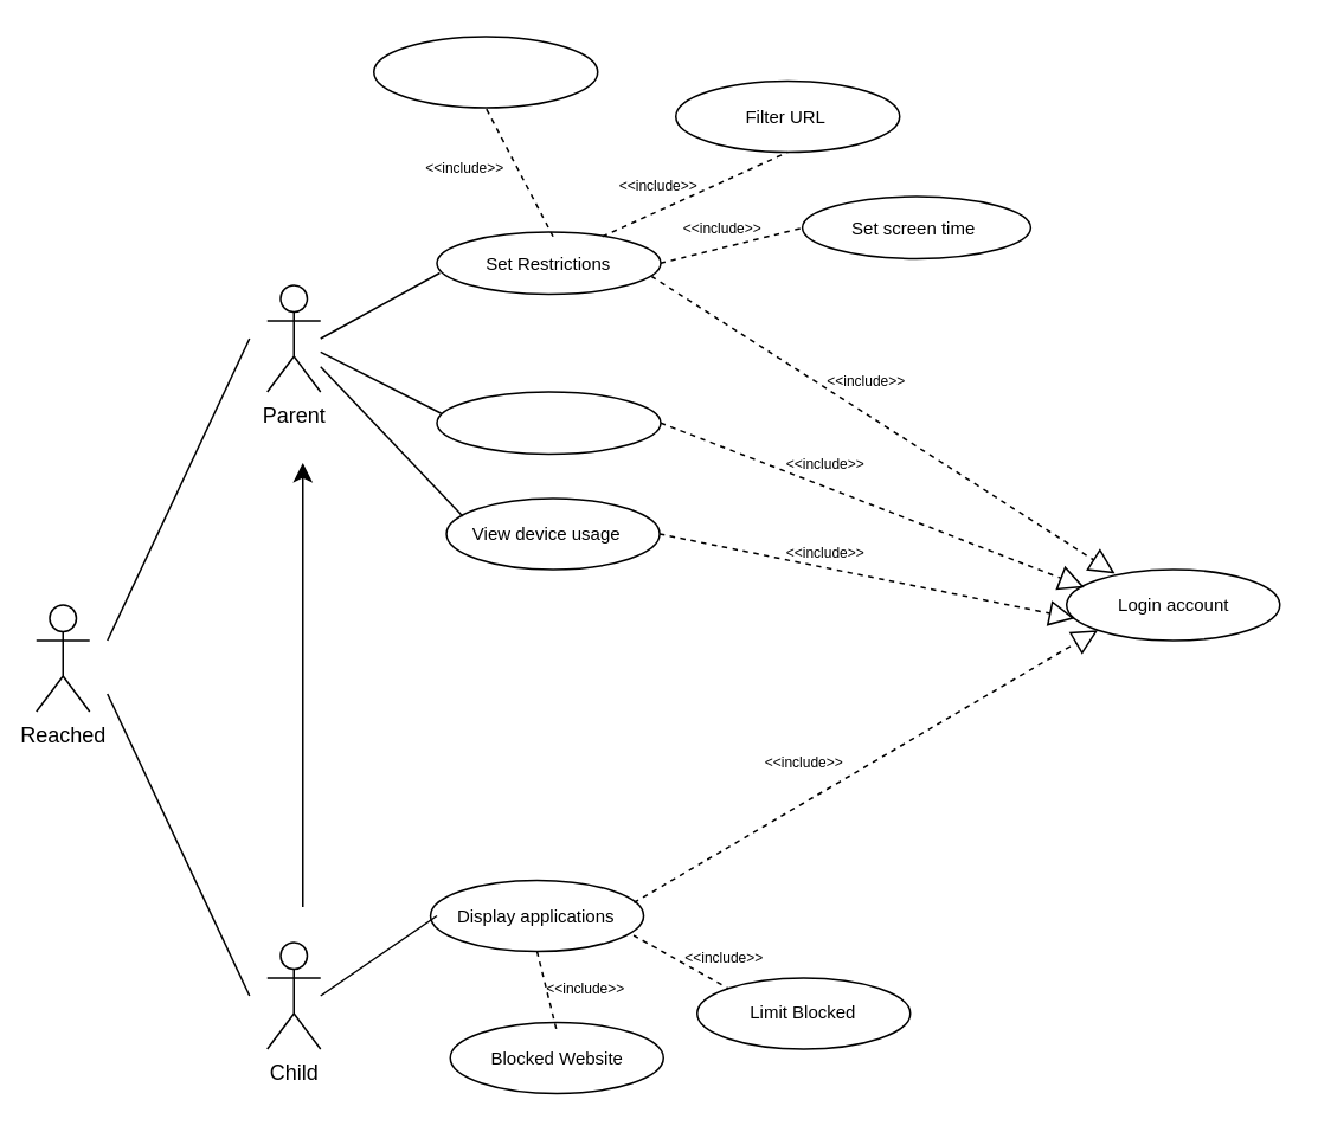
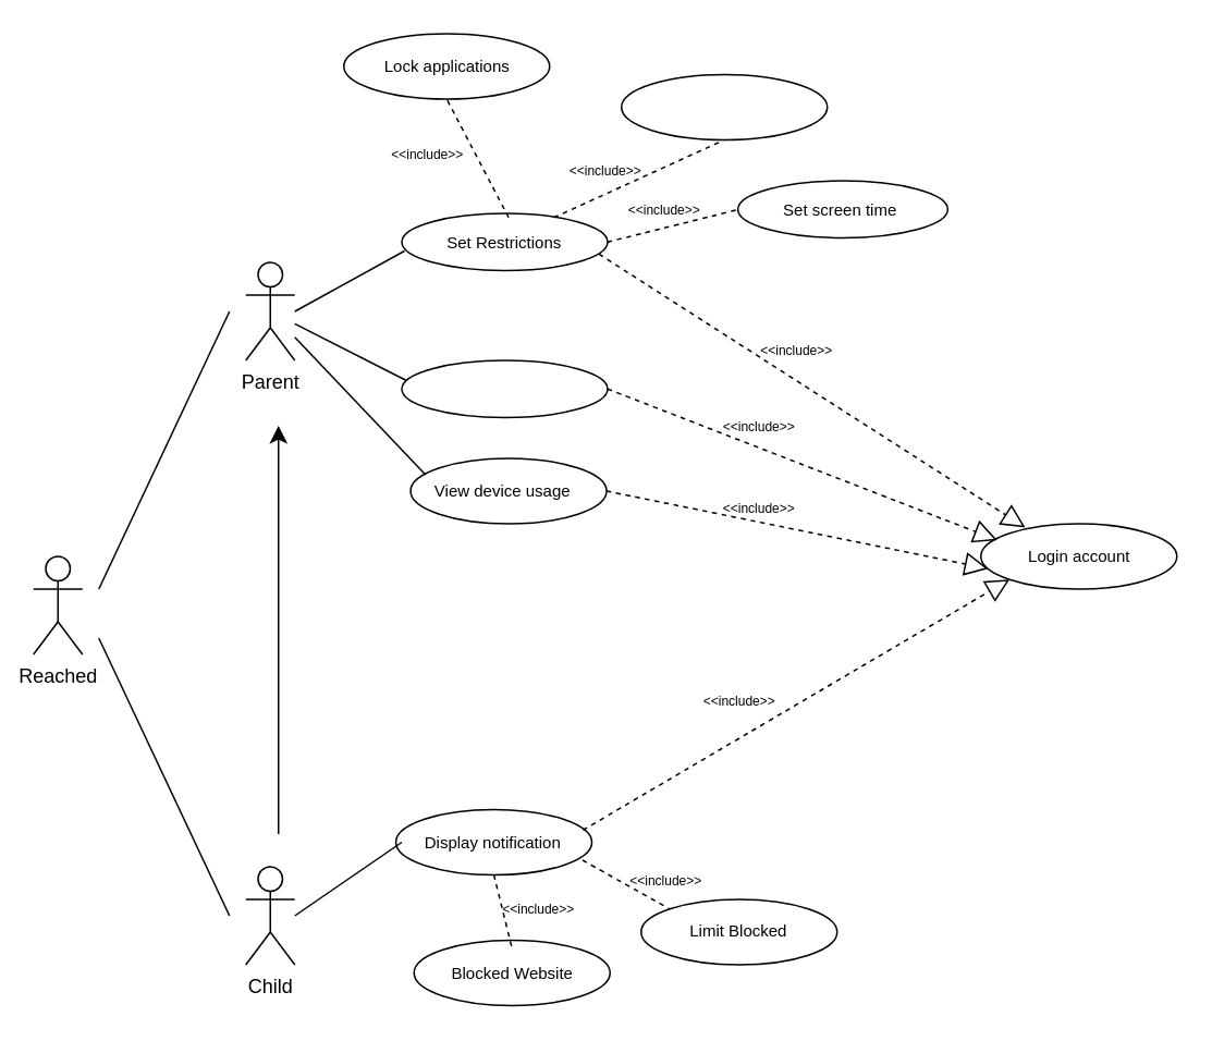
  <mxCell id="0" />
  <mxCell id="1" parent="0" />
  <mxCell id="2" value="" style="ellipse;whiteSpace=wrap;html=1;" vertex="1" parent="1"><mxGeometry x="245.5" y="130" width="126" height="35" as="geometry" /></mxCell>
  <mxCell id="3" value="" style="ellipse;whiteSpace=wrap;html=1;" vertex="1" parent="1"><mxGeometry x="600" y="320" width="120" height="40" as="geometry" /></mxCell>
  <mxCell id="4" value="" style="ellipse;whiteSpace=wrap;html=1;" vertex="1" parent="1"><mxGeometry x="245.5" y="220" width="126" height="35" as="geometry" /></mxCell>
  <mxCell id="5" value="" style="ellipse;whiteSpace=wrap;html=1;" vertex="1" parent="1"><mxGeometry x="380" y="45" width="126" height="40" as="geometry" /></mxCell>
  <mxCell id="6" value="Reached&lt;div&gt;&lt;br&gt;&lt;/div&gt;" style="shape=umlActor;verticalLabelPosition=bottom;verticalAlign=top;html=1;outlineConnect=0;" vertex="1" parent="1"><mxGeometry x="20" y="340" width="30" height="60" as="geometry" /></mxCell>
  <mxCell id="7" value="Parent&lt;div&gt;&lt;br&gt;&lt;/div&gt;" style="shape=umlActor;verticalLabelPosition=bottom;verticalAlign=top;html=1;outlineConnect=0;" vertex="1" parent="1"><mxGeometry x="150" y="160" width="30" height="60" as="geometry" /></mxCell>
  <mxCell id="8" value="Child&lt;div&gt;&lt;br&gt;&lt;/div&gt;" style="shape=umlActor;verticalLabelPosition=bottom;verticalAlign=top;html=1;outlineConnect=0;" vertex="1" parent="1"><mxGeometry x="150" y="530" width="30" height="60" as="geometry" /></mxCell>
  <mxCell id="9" value="" style="endArrow=none;html=1;rounded=0;fontSize=12;startSize=8;endSize=8;curved=1;" edge="1" parent="1"><mxGeometry width="50" height="50" relative="1" as="geometry"><mxPoint x="60" y="360" as="sourcePoint" /><mxPoint x="140" y="190" as="targetPoint" /></mxGeometry></mxCell>
  <mxCell id="10" value="" style="endArrow=none;html=1;rounded=0;fontSize=12;startSize=8;endSize=8;curved=1;" edge="1" parent="1"><mxGeometry width="50" height="50" relative="1" as="geometry"><mxPoint x="60" y="390" as="sourcePoint" /><mxPoint x="140" y="560" as="targetPoint" /></mxGeometry></mxCell>
  <mxCell id="11" value="" style="endArrow=classic;html=1;rounded=0;fontSize=12;startSize=8;endSize=8;curved=1;" edge="1" parent="1"><mxGeometry width="50" height="50" relative="1" as="geometry"><mxPoint x="170" y="510" as="sourcePoint" /><mxPoint x="170" y="260" as="targetPoint" /></mxGeometry></mxCell>
- <mxCell id="12" value="Filter URL&amp;nbsp;" style="text;html=1;align=center;verticalAlign=middle;whiteSpace=wrap;rounded=0;fontSize=10;movable=1;resizable=1;rotatable=1;deletable=1;editable=1;locked=0;connectable=1;" vertex="1" parent="1"><mxGeometry x="387.5" y="50" width="111" height="30" as="geometry" /></mxCell>
  <mxCell id="13" value="" style="ellipse;whiteSpace=wrap;html=1;" vertex="1" parent="1"><mxGeometry x="451.25" y="110" width="128.5" height="35" as="geometry" /></mxCell>
  <mxCell id="14" value="Set screen time&amp;nbsp;" style="text;html=1;align=center;verticalAlign=middle;whiteSpace=wrap;rounded=0;fontSize=10;movable=1;resizable=1;rotatable=1;deletable=1;editable=1;locked=0;connectable=1;" vertex="1" parent="1"><mxGeometry x="460" y="112.5" width="111" height="30" as="geometry" /></mxCell>
  <mxCell id="15" value="" style="ellipse;whiteSpace=wrap;html=1;" vertex="1" parent="1"><mxGeometry x="210" y="20" width="126" height="40" as="geometry" /></mxCell>
+ <mxCell id="16" value="Lock applications" style="text;html=1;align=center;verticalAlign=middle;whiteSpace=wrap;rounded=0;fontSize=10;movable=1;resizable=1;rotatable=1;deletable=1;editable=1;locked=0;connectable=1;" vertex="1" parent="1"><mxGeometry x="217.5" y="25" width="111" height="30" as="geometry" /></mxCell>
  <mxCell id="17" value="" style="endArrow=none;html=1;rounded=0;fontSize=12;startSize=8;endSize=8;curved=1;entryX=0.013;entryY=0.657;entryDx=0;entryDy=0;entryPerimeter=0;" edge="1" parent="1" target="2"><mxGeometry width="50" height="50" relative="1" as="geometry"><mxPoint x="180" y="190" as="sourcePoint" /><mxPoint x="440" y="150" as="targetPoint" /></mxGeometry></mxCell>
  <mxCell id="18" value="" style="endArrow=none;html=1;rounded=0;fontSize=12;startSize=8;endSize=8;curved=1;entryX=0.02;entryY=0.348;entryDx=0;entryDy=0;entryPerimeter=0;" edge="1" parent="1" source="7" target="4"><mxGeometry width="50" height="50" relative="1" as="geometry"><mxPoint x="190" y="210" as="sourcePoint" /><mxPoint x="240" y="230" as="targetPoint" /></mxGeometry></mxCell>
  <mxCell id="19" style="edgeStyle=none;curved=1;rounded=0;orthogonalLoop=1;jettySize=auto;html=1;exitX=1;exitY=1;exitDx=0;exitDy=0;fontSize=12;startSize=8;endSize=8;" edge="1" parent="1"><mxGeometry relative="1" as="geometry"><mxPoint x="325.5" y="303.75" as="sourcePoint" /><mxPoint x="325.5" y="303.75" as="targetPoint" /></mxGeometry></mxCell>
  <mxCell id="20" value="" style="ellipse;whiteSpace=wrap;html=1;" vertex="1" parent="1"><mxGeometry x="250.87" y="280" width="120" height="40" as="geometry" /></mxCell>
  <mxCell id="21" value="View device usage" style="text;html=1;align=center;verticalAlign=middle;whiteSpace=wrap;rounded=0;fontSize=10;movable=1;resizable=1;rotatable=1;deletable=1;editable=1;locked=0;connectable=1;" vertex="1" parent="1"><mxGeometry x="255.37" y="285" width="104.63" height="30" as="geometry" /></mxCell>
  <mxCell id="22" value="" style="endArrow=none;html=1;rounded=0;fontSize=12;startSize=8;endSize=8;curved=1;" edge="1" parent="1" source="7"><mxGeometry width="50" height="50" relative="1" as="geometry"><mxPoint x="290" y="320" as="sourcePoint" /><mxPoint x="260" y="290" as="targetPoint" /></mxGeometry></mxCell>
  <mxCell id="23" value="" style="ellipse;whiteSpace=wrap;html=1;" vertex="1" parent="1"><mxGeometry x="241.87" y="495" width="120" height="40" as="geometry" /></mxCell>
- <mxCell id="24" value="Display applications" style="text;html=1;align=center;verticalAlign=middle;whiteSpace=wrap;rounded=0;fontSize=10;movable=1;resizable=1;rotatable=1;deletable=1;editable=1;locked=0;connectable=1;" vertex="1" parent="1"><mxGeometry x="245.5" y="500" width="111" height="30" as="geometry" /></mxCell>
+ <mxCell id="24" value="Display notification" style="text;html=1;align=center;verticalAlign=middle;whiteSpace=wrap;rounded=0;fontSize=10;movable=1;resizable=1;rotatable=1;deletable=1;editable=1;locked=0;connectable=1;" vertex="1" parent="1"><mxGeometry x="245.5" y="500" width="111" height="30" as="geometry" /></mxCell>
  <mxCell id="25" value="" style="endArrow=none;html=1;rounded=0;fontSize=12;startSize=8;endSize=8;curved=1;entryX=0;entryY=0.5;entryDx=0;entryDy=0;" edge="1" parent="1" target="24"><mxGeometry width="50" height="50" relative="1" as="geometry"><mxPoint x="180" y="560" as="sourcePoint" /><mxPoint x="240" y="520" as="targetPoint" /></mxGeometry></mxCell>
  <mxCell id="26" value="" style="ellipse;whiteSpace=wrap;html=1;" vertex="1" parent="1"><mxGeometry x="392" y="550" width="120" height="40" as="geometry" /></mxCell>
  <mxCell id="27" value="" style="ellipse;whiteSpace=wrap;html=1;" vertex="1" parent="1"><mxGeometry x="253" y="575" width="120" height="40" as="geometry" /></mxCell>
  <mxCell id="28" value="Blocked Website" style="text;html=1;align=center;verticalAlign=middle;whiteSpace=wrap;rounded=0;fontSize=10;movable=1;resizable=1;rotatable=1;deletable=1;editable=1;locked=0;connectable=1;" vertex="1" parent="1"><mxGeometry x="257.5" y="580" width="111" height="30" as="geometry" /></mxCell>
  <mxCell id="29" value="&amp;nbsp;Limit Blocked&lt;div&gt;&lt;br/&gt;&lt;/div&gt;" style="text;html=1;align=center;verticalAlign=middle;whiteSpace=wrap;rounded=0;fontSize=10;movable=1;resizable=1;rotatable=1;deletable=1;editable=1;locked=0;connectable=1;" vertex="1" parent="1"><mxGeometry x="395" y="560" width="111" height="30" as="geometry" /></mxCell>
  <mxCell id="30" value="" style="endArrow=none;dashed=1;html=1;rounded=0;fontSize=12;startSize=8;endSize=8;curved=1;exitX=0.5;exitY=1;exitDx=0;exitDy=0;entryX=0.5;entryY=0;entryDx=0;entryDy=0;" edge="1" parent="1" source="23" target="28"><mxGeometry width="50" height="50" relative="1" as="geometry"><mxPoint x="350" y="530" as="sourcePoint" /><mxPoint x="310" y="570" as="targetPoint" /></mxGeometry></mxCell>
  <mxCell id="31" value="" style="endArrow=none;dashed=1;html=1;rounded=0;fontSize=12;startSize=8;endSize=8;curved=1;exitX=0.953;exitY=0.775;exitDx=0;exitDy=0;exitPerimeter=0;entryX=0;entryY=0;entryDx=0;entryDy=0;" edge="1" parent="1" source="23" target="26"><mxGeometry width="50" height="50" relative="1" as="geometry"><mxPoint x="370" y="510" as="sourcePoint" /><mxPoint x="400" y="480" as="targetPoint" /></mxGeometry></mxCell>
  <mxCell id="32" value="&lt;div&gt;Login account&lt;/div&gt;" style="text;html=1;align=center;verticalAlign=middle;whiteSpace=wrap;rounded=0;fontSize=10;movable=1;resizable=1;rotatable=1;deletable=1;editable=1;locked=0;connectable=1;" vertex="1" parent="1"><mxGeometry x="604.5" y="325" width="111" height="30" as="geometry" /></mxCell>
  <mxCell id="33" value="" style="endArrow=block;dashed=1;endFill=0;endSize=12;html=1;rounded=0;fontSize=12;curved=1;exitX=1;exitY=0.75;exitDx=0;exitDy=0;entryX=0.226;entryY=0.055;entryDx=0;entryDy=0;entryPerimeter=0;" edge="1" parent="1" target="3"><mxGeometry width="160" relative="1" as="geometry"><mxPoint x="366.37" y="155" as="sourcePoint" /><mxPoint x="560" y="370" as="targetPoint" /></mxGeometry></mxCell>
  <mxCell id="34" value="" style="endArrow=block;dashed=1;endFill=0;endSize=12;html=1;rounded=0;fontSize=12;curved=1;exitX=1;exitY=0.5;exitDx=0;exitDy=0;" edge="1" parent="1" source="4"><mxGeometry width="160" relative="1" as="geometry"><mxPoint x="376" y="165" as="sourcePoint" /><mxPoint x="610" y="330" as="targetPoint" /></mxGeometry></mxCell>
  <mxCell id="35" value="" style="endArrow=block;dashed=1;endFill=0;endSize=12;html=1;rounded=0;fontSize=12;curved=1;exitX=1;exitY=0.5;exitDx=0;exitDy=0;entryX=0;entryY=0.75;entryDx=0;entryDy=0;" edge="1" parent="1" source="20" target="32"><mxGeometry width="160" relative="1" as="geometry"><mxPoint x="386" y="175" as="sourcePoint" /><mxPoint x="647" y="346" as="targetPoint" /></mxGeometry></mxCell>
  <mxCell id="36" value="" style="endArrow=block;dashed=1;endFill=0;endSize=12;html=1;rounded=0;fontSize=12;curved=1;exitX=1;exitY=0.25;exitDx=0;exitDy=0;entryX=0;entryY=1;entryDx=0;entryDy=0;" edge="1" parent="1" source="24" target="3"><mxGeometry width="160" relative="1" as="geometry"><mxPoint x="396" y="185" as="sourcePoint" /><mxPoint x="657" y="356" as="targetPoint" /></mxGeometry></mxCell>
  <mxCell id="37" value="&amp;lt;&amp;lt;include&amp;gt;&amp;gt;" style="text;html=1;align=center;verticalAlign=middle;whiteSpace=wrap;rounded=0;fontSize=8;movable=1;resizable=1;rotatable=1;deletable=1;editable=1;locked=0;connectable=1;" vertex="1" parent="1"><mxGeometry x="452.5" y="205" width="68.5" height="17.5" as="geometry" /></mxCell>
  <mxCell id="38" value="&amp;lt;&amp;lt;include&amp;gt;&amp;gt;" style="text;html=1;align=center;verticalAlign=middle;whiteSpace=wrap;rounded=0;fontSize=8;movable=1;resizable=1;rotatable=1;deletable=1;editable=1;locked=0;connectable=1;" vertex="1" parent="1"><mxGeometry x="430" y="252.5" width="68.5" height="17.5" as="geometry" /></mxCell>
  <mxCell id="39" value="&amp;lt;&amp;lt;include&amp;gt;&amp;gt;" style="text;html=1;align=center;verticalAlign=middle;whiteSpace=wrap;rounded=0;fontSize=8;movable=1;resizable=1;rotatable=1;deletable=1;editable=1;locked=0;connectable=1;" vertex="1" parent="1"><mxGeometry x="430" y="302.5" width="68.5" height="17.5" as="geometry" /></mxCell>
  <mxCell id="40" value="&amp;lt;&amp;lt;include&amp;gt;&amp;gt;" style="text;html=1;align=center;verticalAlign=middle;whiteSpace=wrap;rounded=0;fontSize=8;movable=1;resizable=1;rotatable=1;deletable=1;editable=1;locked=0;connectable=1;" vertex="1" parent="1"><mxGeometry x="417.75" y="420" width="68.5" height="17.5" as="geometry" /></mxCell>
  <mxCell id="41" value="" style="endArrow=none;dashed=1;html=1;rounded=0;fontSize=12;startSize=8;endSize=8;curved=1;exitX=0.5;exitY=0;exitDx=0;exitDy=0;entryX=0.5;entryY=1;entryDx=0;entryDy=0;" edge="1" parent="1" target="15"><mxGeometry width="50" height="50" relative="1" as="geometry"><mxPoint x="310.87" y="132.5" as="sourcePoint" /><mxPoint x="390" y="170" as="targetPoint" /></mxGeometry></mxCell>
  <mxCell id="42" value="" style="endArrow=none;dashed=1;html=1;rounded=0;fontSize=12;startSize=8;endSize=8;curved=1;exitX=0.75;exitY=0;exitDx=0;exitDy=0;entryX=0.5;entryY=1;entryDx=0;entryDy=0;" edge="1" parent="1" target="5"><mxGeometry width="50" height="50" relative="1" as="geometry"><mxPoint x="338.62" y="132.5" as="sourcePoint" /><mxPoint x="283" y="70" as="targetPoint" /></mxGeometry></mxCell>
  <mxCell id="43" value="" style="endArrow=none;dashed=1;html=1;rounded=0;fontSize=12;startSize=8;endSize=8;curved=1;exitX=1;exitY=0.5;exitDx=0;exitDy=0;" edge="1" parent="1" source="2"><mxGeometry width="50" height="50" relative="1" as="geometry"><mxPoint x="331" y="153" as="sourcePoint" /><mxPoint x="450" y="128" as="targetPoint" /></mxGeometry></mxCell>
  <mxCell id="44" value="&amp;lt;&amp;lt;include&amp;gt;&amp;gt;" style="text;html=1;align=center;verticalAlign=middle;whiteSpace=wrap;rounded=0;fontSize=8;movable=1;resizable=1;rotatable=1;deletable=1;editable=1;locked=0;connectable=1;" vertex="1" parent="1"><mxGeometry x="373" y="530" width="68.5" height="17.5" as="geometry" /></mxCell>
  <mxCell id="45" value="&amp;lt;&amp;lt;include&amp;gt;&amp;gt;" style="text;html=1;align=center;verticalAlign=middle;whiteSpace=wrap;rounded=0;fontSize=8;movable=1;resizable=1;rotatable=1;deletable=1;editable=1;locked=0;connectable=1;" vertex="1" parent="1"><mxGeometry x="295" y="547.5" width="68.5" height="17.5" as="geometry" /></mxCell>
  <mxCell id="46" value="&amp;lt;&amp;lt;include&amp;gt;&amp;gt;" style="text;html=1;align=center;verticalAlign=middle;whiteSpace=wrap;rounded=0;fontSize=8;movable=1;resizable=1;rotatable=1;deletable=1;editable=1;locked=0;connectable=1;" vertex="1" parent="1"><mxGeometry x="226.5" y="85" width="68.5" height="17.5" as="geometry" /></mxCell>
  <mxCell id="47" value="&amp;lt;&amp;lt;include&amp;gt;&amp;gt;" style="text;html=1;align=center;verticalAlign=middle;whiteSpace=wrap;rounded=0;fontSize=8;movable=1;resizable=1;rotatable=1;deletable=1;editable=1;locked=0;connectable=1;" vertex="1" parent="1"><mxGeometry x="336" y="95" width="68.5" height="17.5" as="geometry" /></mxCell>
  <mxCell id="48" value="&amp;lt;&amp;lt;include&amp;gt;&amp;gt;" style="text;html=1;align=center;verticalAlign=middle;whiteSpace=wrap;rounded=0;fontSize=8;movable=1;resizable=1;rotatable=1;deletable=1;editable=1;locked=0;connectable=1;" vertex="1" parent="1"><mxGeometry x="371.5" y="118.75" width="68.5" height="17.5" as="geometry" /></mxCell>
  <mxCell id="49" value="Set Restrictions" style="text;html=1;align=center;verticalAlign=middle;whiteSpace=wrap;rounded=0;fontSize=10;movable=1;resizable=1;rotatable=1;deletable=1;editable=1;locked=0;connectable=1;" vertex="1" parent="1"><mxGeometry x="253" y="132.5" width="111" height="30" as="geometry" /></mxCell>
